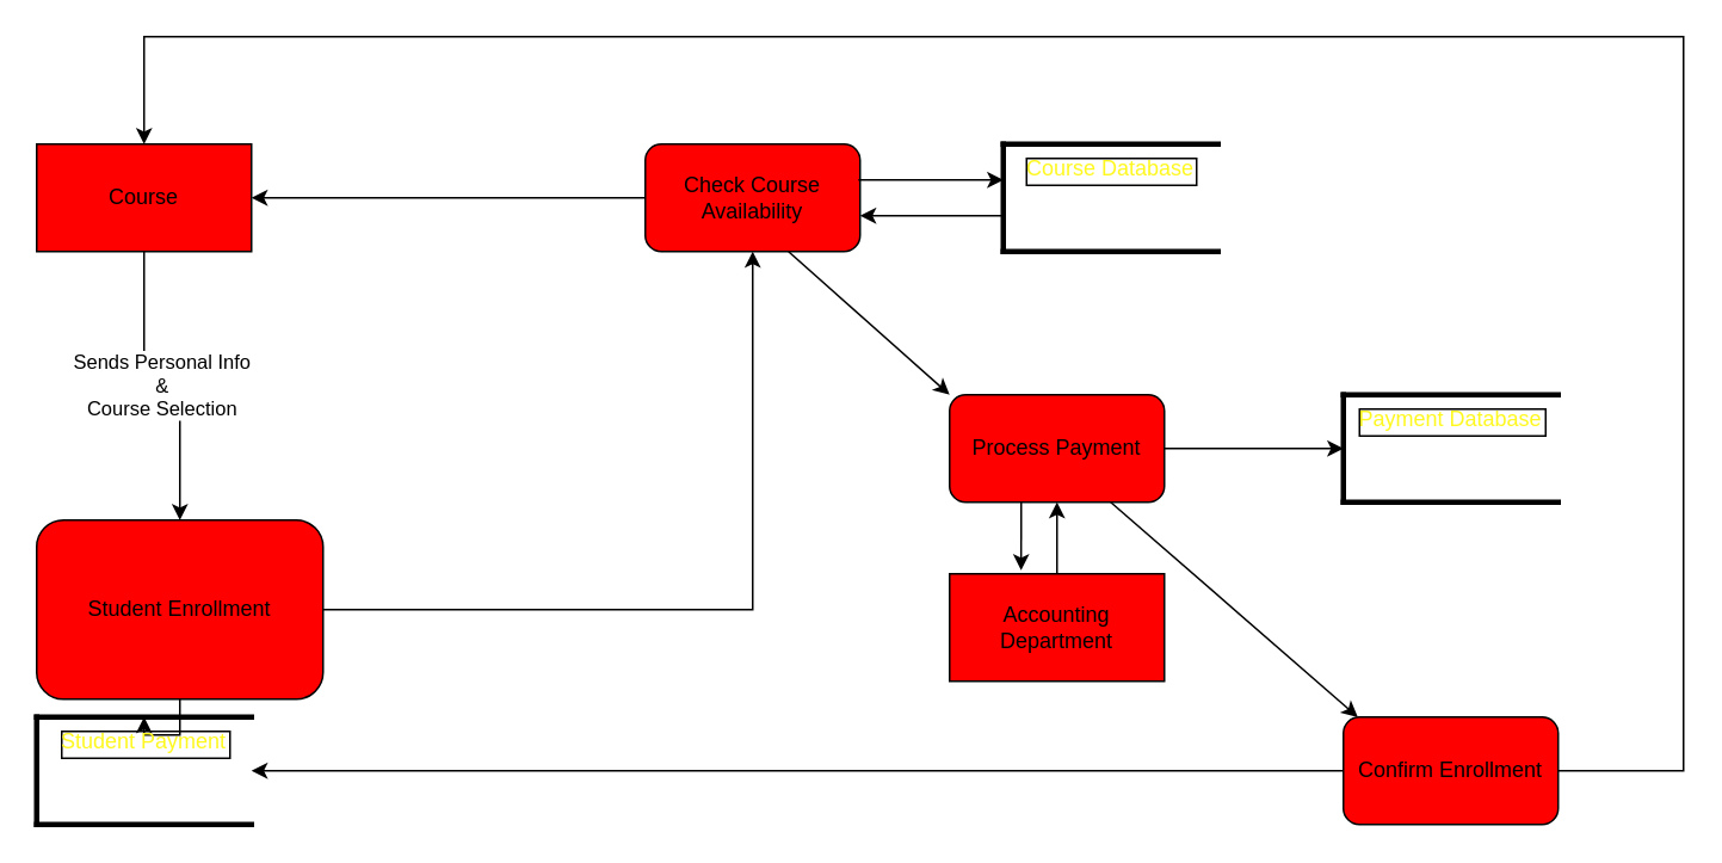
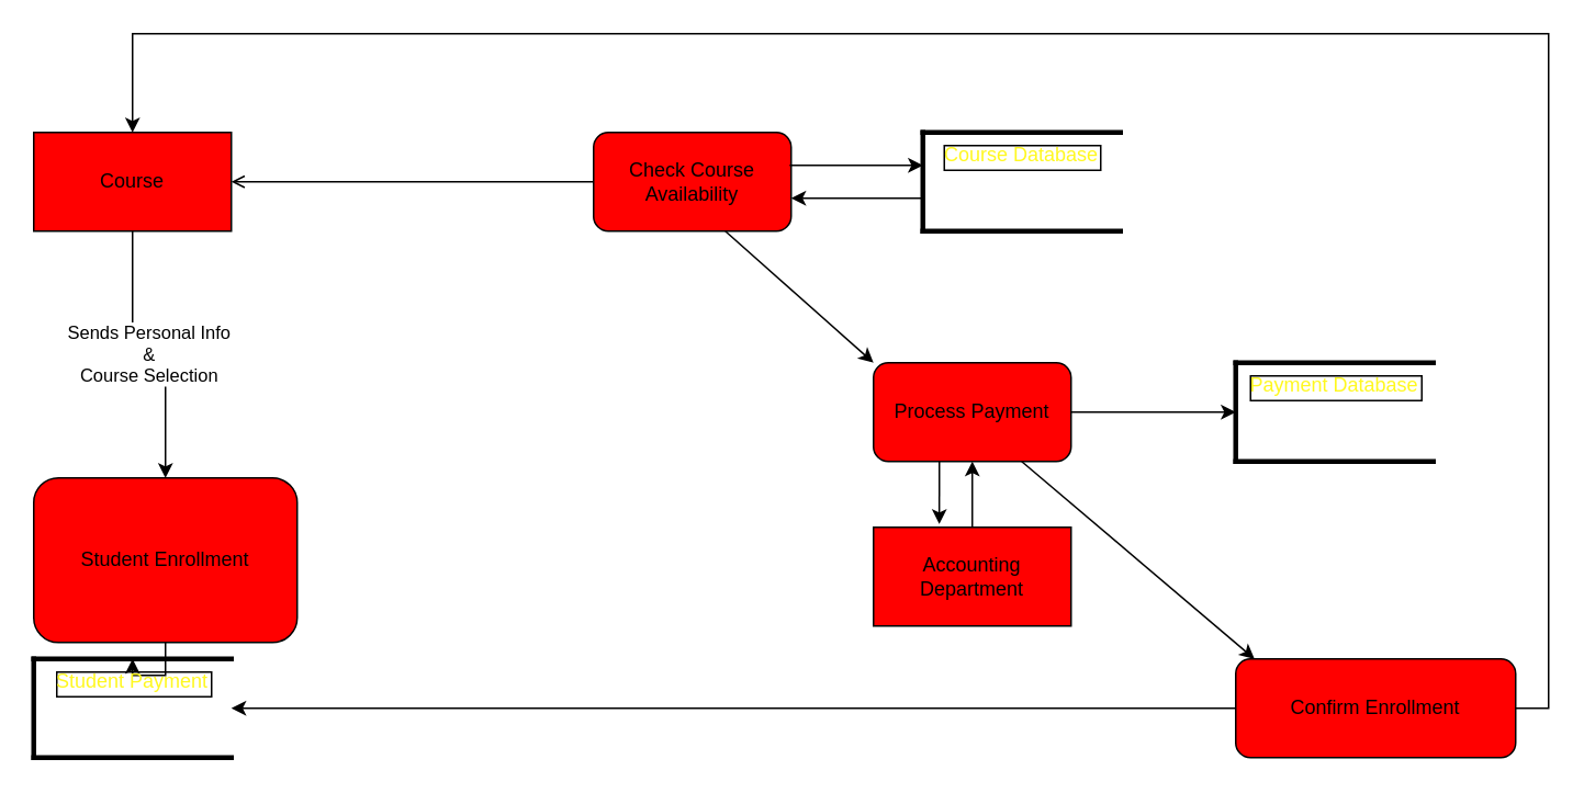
  <mxCell id="0" />
  <mxCell id="1" parent="0" />
  <mxCell id="2" value="Sends Personal Info&lt;br&gt;&amp;amp;&lt;br&gt;Course Selection" style="edgeStyle=orthogonalEdgeStyle;rounded=0;orthogonalLoop=1;jettySize=auto;html=1;" edge="1" parent="1" source="3" target="6"><mxGeometry relative="1" as="geometry" /></mxCell>
  <mxCell id="3" value="Course" style="rounded=0;whiteSpace=wrap;html=1;fillColor=#FF0000;gradientColor=none;gradientDirection=south;shadow=0;" vertex="1" parent="1"><mxGeometry x="20" y="80" width="120" height="60" as="geometry" /></mxCell>
- <mxCell id="4" value="" style="edgeStyle=orthogonalEdgeStyle;rounded=0;orthogonalLoop=1;jettySize=auto;html=1;" edge="1" parent="1" source="6" target="8"><mxGeometry relative="1" as="geometry" /></mxCell>
  <mxCell id="5" value="" style="edgeStyle=orthogonalEdgeStyle;rounded=0;orthogonalLoop=1;jettySize=auto;html=1;" edge="1" parent="1" source="6" target="17"><mxGeometry relative="1" as="geometry" /></mxCell>
  <mxCell id="6" value="Student Enrollment" style="rounded=1;whiteSpace=wrap;html=1;fillColor=#FF0000;" vertex="1" parent="1"><mxGeometry x="20" y="290" width="160" height="100" as="geometry" /></mxCell>
- <mxCell id="7" value="" style="edgeStyle=orthogonalEdgeStyle;rounded=0;orthogonalLoop=1;jettySize=auto;html=1;" edge="1" parent="1" source="8" target="3"><mxGeometry relative="1" as="geometry" /></mxCell>
+ <mxCell id="7" value="" style="edgeStyle=orthogonalEdgeStyle;rounded=0;orthogonalLoop=1;jettySize=auto;html=1;endArrow=open;" edge="1" parent="1" source="8" target="3"><mxGeometry relative="1" as="geometry" /></mxCell>
  <mxCell id="8" value="Check Course Availability" style="rounded=1;whiteSpace=wrap;html=1;fillColor=#FF0000;" vertex="1" parent="1"><mxGeometry x="360" y="80" width="120" height="60" as="geometry" /></mxCell>
  <mxCell id="9" value="" style="edgeStyle=orthogonalEdgeStyle;rounded=0;orthogonalLoop=1;jettySize=auto;html=1;" edge="1" parent="1" source="10" target="20"><mxGeometry relative="1" as="geometry" /></mxCell>
  <mxCell id="10" value="Process Payment" style="rounded=1;whiteSpace=wrap;html=1;fillColor=#FF0000;" vertex="1" parent="1"><mxGeometry x="530" y="220" width="120" height="60" as="geometry" /></mxCell>
- <mxCell id="11" value="Confirm Enrollment" style="rounded=1;whiteSpace=wrap;html=1;fillColor=#FF0000;" vertex="1" parent="1"><mxGeometry x="750" y="400" width="120" height="60" as="geometry" /></mxCell>
+ <mxCell id="11" value="Confirm Enrollment" style="rounded=1;whiteSpace=wrap;html=1;fillColor=#FF0000;" vertex="1" parent="1"><mxGeometry x="750" y="400" width="170" height="60" as="geometry" /></mxCell>
  <mxCell id="12" value="Course Database" style="group;fontColor=#FFF81F;labelBackgroundColor=none;labelBorderColor=default;" vertex="1" connectable="0" parent="1"><mxGeometry x="560" y="80" width="120" height="60" as="geometry" /></mxCell>
  <mxCell id="13" value="" style="shape=partialRectangle;whiteSpace=wrap;html=1;left=0;right=0;fillColor=none;strokeWidth=3;" vertex="1" parent="12"><mxGeometry width="120" height="60" as="geometry" /></mxCell>
  <mxCell id="14" value="" style="shape=partialRectangle;whiteSpace=wrap;html=1;right=0;top=0;bottom=0;fillColor=none;routingCenterX=-0.5;strokeWidth=3;fontStyle=3;fontColor=none;noLabel=1;" vertex="1" parent="12"><mxGeometry width="120" height="60" as="geometry" /></mxCell>
  <mxCell id="15" value="Student Payment" style="group;fontColor=#FFF81F;labelBackgroundColor=none;labelBorderColor=default;" vertex="1" connectable="0" parent="1"><mxGeometry x="20" y="400" width="120" height="60" as="geometry" /></mxCell>
  <mxCell id="16" value="" style="shape=partialRectangle;whiteSpace=wrap;html=1;left=0;right=0;fillColor=none;strokeWidth=3;" vertex="1" parent="15"><mxGeometry width="120" height="60" as="geometry" /></mxCell>
  <mxCell id="17" value="" style="shape=partialRectangle;whiteSpace=wrap;html=1;right=0;top=0;bottom=0;fillColor=none;routingCenterX=-0.5;strokeWidth=3;fontStyle=3;fontColor=none;noLabel=1;" vertex="1" parent="15"><mxGeometry width="120" height="60" as="geometry" /></mxCell>
  <mxCell id="18" value="Payment Database" style="group;fontColor=#FFF81F;labelBackgroundColor=none;labelBorderColor=default;" vertex="1" connectable="0" parent="1"><mxGeometry x="750" y="220" width="120" height="60" as="geometry" /></mxCell>
  <mxCell id="19" value="" style="shape=partialRectangle;whiteSpace=wrap;html=1;left=0;right=0;fillColor=none;strokeWidth=3;" vertex="1" parent="18"><mxGeometry width="120" height="60" as="geometry" /></mxCell>
  <mxCell id="20" value="" style="shape=partialRectangle;whiteSpace=wrap;html=1;right=0;top=0;bottom=0;fillColor=none;routingCenterX=-0.5;strokeWidth=3;fontStyle=3;fontColor=none;noLabel=1;" vertex="1" parent="18"><mxGeometry width="120" height="60" as="geometry" /></mxCell>
  <mxCell id="21" value="" style="endArrow=classic;html=1;rounded=0;entryX=0.008;entryY=0.367;entryDx=0;entryDy=0;entryPerimeter=0;" edge="1" parent="1"><mxGeometry width="50" height="50" relative="1" as="geometry"><mxPoint x="479.04" y="100" as="sourcePoint" /><mxPoint x="560" y="100" as="targetPoint" /></mxGeometry></mxCell>
  <mxCell id="22" value="" style="endArrow=classic;html=1;rounded=0;entryX=0.008;entryY=0.367;entryDx=0;entryDy=0;entryPerimeter=0;" edge="1" parent="1"><mxGeometry width="50" height="50" relative="1" as="geometry"><mxPoint x="560.96" y="120" as="sourcePoint" /><mxPoint x="480" y="120" as="targetPoint" /></mxGeometry></mxCell>
  <mxCell id="23" value="" style="endArrow=classic;html=1;rounded=0;entryX=0;entryY=0;entryDx=0;entryDy=0;" edge="1" parent="1" target="10"><mxGeometry width="50" height="50" relative="1" as="geometry"><mxPoint x="440" y="140" as="sourcePoint" /><mxPoint x="490" y="180" as="targetPoint" /></mxGeometry></mxCell>
  <mxCell id="24" value="" style="endArrow=classic;html=1;rounded=0;entryX=0.333;entryY=-0.033;entryDx=0;entryDy=0;entryPerimeter=0;" edge="1" parent="1" target="27"><mxGeometry width="50" height="50" relative="1" as="geometry"><mxPoint x="570" y="280" as="sourcePoint" /><mxPoint x="570" y="360" as="targetPoint" /></mxGeometry></mxCell>
  <mxCell id="25" value="" style="endArrow=classic;html=1;rounded=0;exitX=0.5;exitY=0;exitDx=0;exitDy=0;" edge="1" parent="1" source="27" target="10"><mxGeometry width="50" height="50" relative="1" as="geometry"><mxPoint x="610" y="360" as="sourcePoint" /><mxPoint x="610" y="280" as="targetPoint" /></mxGeometry></mxCell>
  <mxCell id="26" value="" style="endArrow=classic;html=1;rounded=0;" edge="1" parent="1" target="27"><mxGeometry width="50" height="50" relative="1" as="geometry"><mxPoint x="610" y="360" as="sourcePoint" /><mxPoint x="610" y="280" as="targetPoint" /></mxGeometry></mxCell>
  <mxCell id="27" value="Accounting Department" style="rounded=0;whiteSpace=wrap;html=1;fillColor=#FF0000;gradientColor=none;gradientDirection=south;shadow=0;" vertex="1" parent="1"><mxGeometry x="530" y="320" width="120" height="60" as="geometry" /></mxCell>
  <mxCell id="28" value="" style="endArrow=classic;html=1;rounded=0;exitX=0.75;exitY=1;exitDx=0;exitDy=0;entryX=0.067;entryY=0;entryDx=0;entryDy=0;entryPerimeter=0;" edge="1" parent="1" source="10" target="11"><mxGeometry width="50" height="50" relative="1" as="geometry"><mxPoint x="500" y="450" as="sourcePoint" /><mxPoint x="550" y="400" as="targetPoint" /></mxGeometry></mxCell>
  <mxCell id="29" value="" style="endArrow=classic;html=1;rounded=0;exitX=0;exitY=0.5;exitDx=0;exitDy=0;entryX=1;entryY=0.5;entryDx=0;entryDy=0;" edge="1" parent="1" source="11" target="17"><mxGeometry width="50" height="50" relative="1" as="geometry"><mxPoint x="500" y="450" as="sourcePoint" /><mxPoint x="550" y="400" as="targetPoint" /></mxGeometry></mxCell>
  <mxCell id="30" value="" style="endArrow=classic;html=1;rounded=0;edgeStyle=orthogonalEdgeStyle;exitX=1;exitY=0.5;exitDx=0;exitDy=0;" edge="1" parent="1" source="11" target="3"><mxGeometry width="50" height="50" relative="1" as="geometry"><mxPoint x="870" y="350" as="sourcePoint" /><mxPoint x="920" y="300" as="targetPoint" /><Array as="points"><mxPoint x="940" y="430" /><mxPoint x="940" y="20" /><mxPoint x="80" y="20" /></Array></mxGeometry></mxCell>
